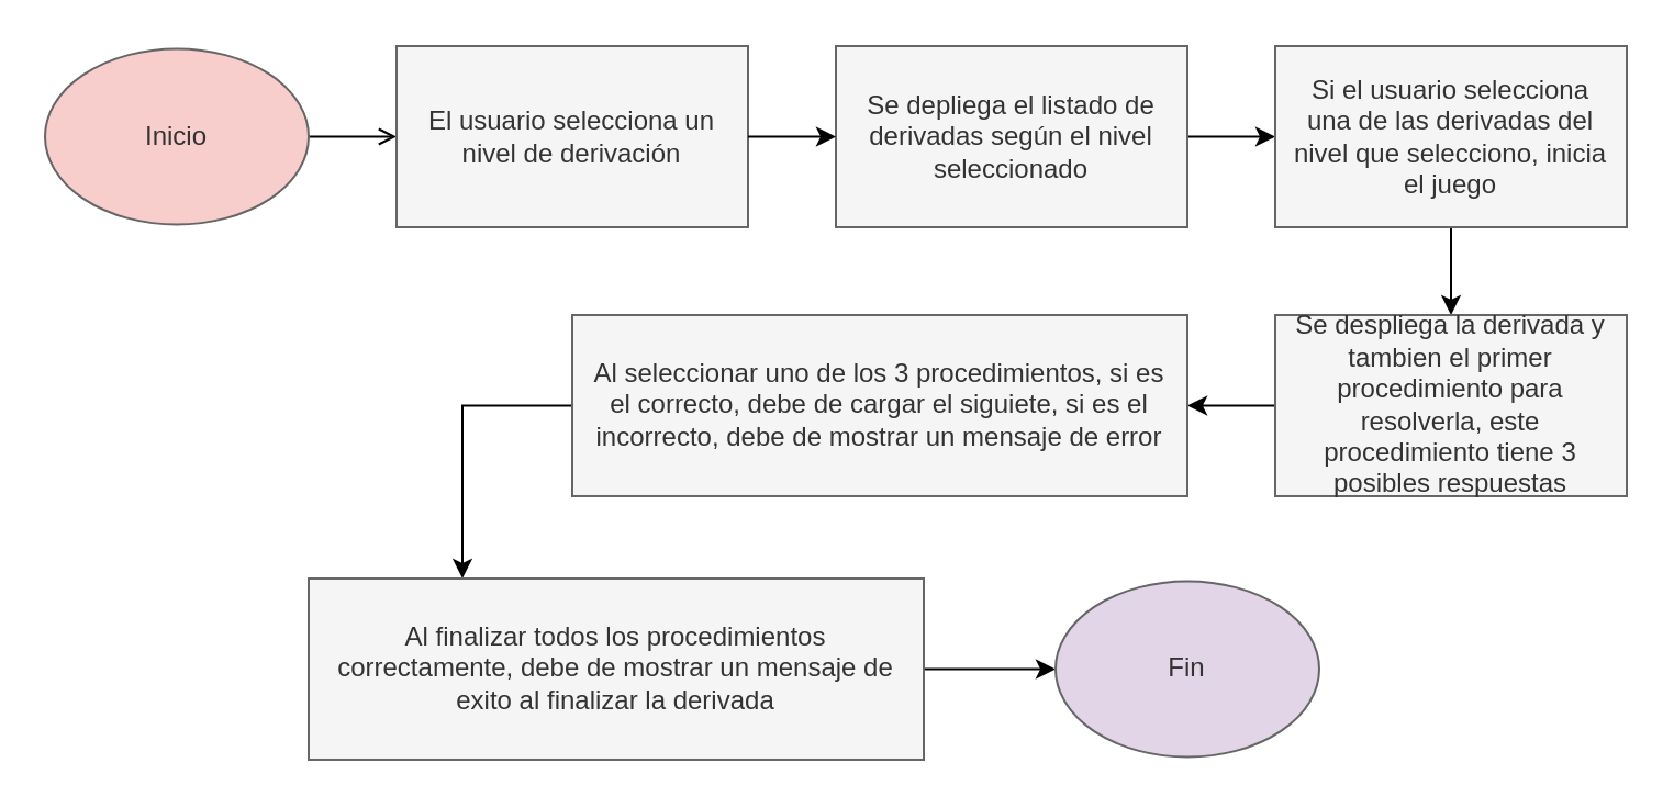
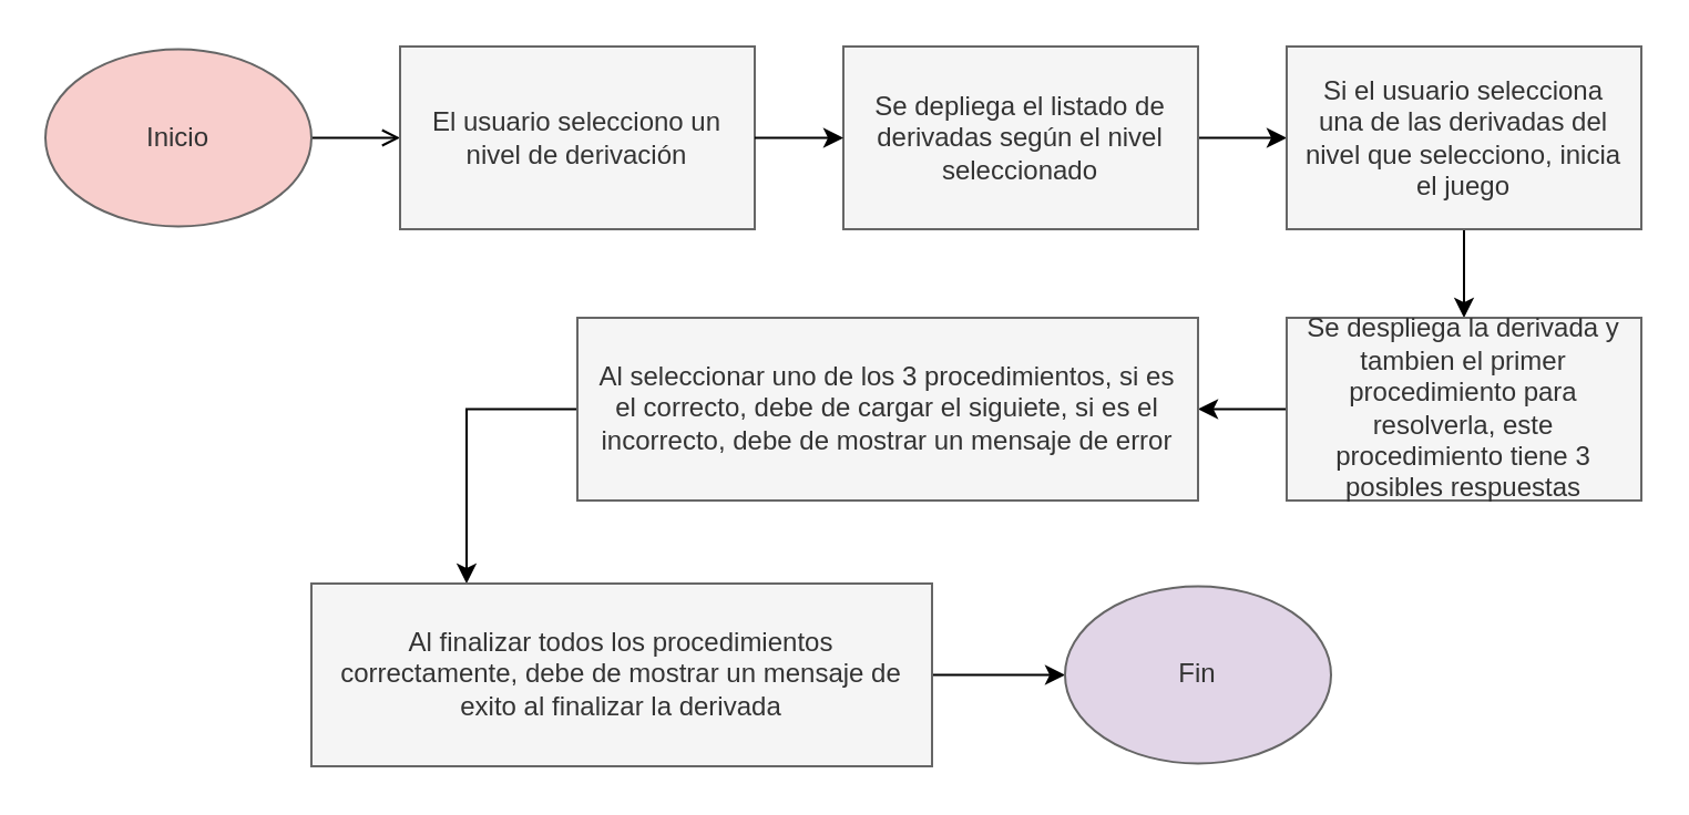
  <mxCell id="0" />
  <mxCell id="1" parent="0" />
  <mxCell id="2" style="edgeStyle=orthogonalEdgeStyle;rounded=0;orthogonalLoop=1;jettySize=auto;html=1;exitX=1;exitY=0.5;exitDx=0;exitDy=0;entryX=0;entryY=0.5;entryDx=0;entryDy=0;endArrow=open;" edge="1" parent="1" source="3" target="4"><mxGeometry relative="1" as="geometry" /></mxCell>
  <mxCell id="3" value="Inicio" style="ellipse;whiteSpace=wrap;html=1;fillColor=#f8cecc;fontColor=#333333;strokeColor=#666666;" vertex="1" parent="1"><mxGeometry x="20" y="21.75" width="120" height="80" as="geometry" /></mxCell>
- <mxCell id="4" value="El usuario selecciona un nivel de derivación" style="text;html=1;align=center;verticalAlign=middle;whiteSpace=wrap;rounded=0;fillColor=#f5f5f5;fontColor=#333333;strokeColor=#666666;" vertex="1" parent="1"><mxGeometry x="180" y="20.5" width="160" height="82.5" as="geometry" /></mxCell>
+ <mxCell id="4" value="El usuario selecciono un nivel de derivación" style="text;html=1;align=center;verticalAlign=middle;whiteSpace=wrap;rounded=0;fillColor=#f5f5f5;fontColor=#333333;strokeColor=#666666;" vertex="1" parent="1"><mxGeometry x="180" y="20.5" width="160" height="82.5" as="geometry" /></mxCell>
  <mxCell id="5" style="edgeStyle=orthogonalEdgeStyle;rounded=0;orthogonalLoop=1;jettySize=auto;html=1;exitX=1;exitY=0.5;exitDx=0;exitDy=0;entryX=0;entryY=0.5;entryDx=0;entryDy=0;" edge="1" parent="1" source="6" target="9"><mxGeometry relative="1" as="geometry" /></mxCell>
  <mxCell id="6" value="Se depliega el listado de derivadas según el nivel seleccionado" style="text;html=1;align=center;verticalAlign=middle;whiteSpace=wrap;rounded=0;fillColor=#f5f5f5;fontColor=#333333;strokeColor=#666666;" vertex="1" parent="1"><mxGeometry x="380" y="20.5" width="160" height="82.5" as="geometry" /></mxCell>
  <mxCell id="7" style="edgeStyle=orthogonalEdgeStyle;rounded=0;orthogonalLoop=1;jettySize=auto;html=1;exitX=1;exitY=0.5;exitDx=0;exitDy=0;entryX=0;entryY=0.5;entryDx=0;entryDy=0;" edge="1" parent="1" source="4" target="6"><mxGeometry relative="1" as="geometry" /></mxCell>
  <mxCell id="8" style="edgeStyle=orthogonalEdgeStyle;rounded=0;orthogonalLoop=1;jettySize=auto;html=1;exitX=0.5;exitY=1;exitDx=0;exitDy=0;entryX=0.5;entryY=0;entryDx=0;entryDy=0;" edge="1" parent="1" source="9" target="11"><mxGeometry relative="1" as="geometry" /></mxCell>
  <mxCell id="9" value="Si el usuario selecciona una de las derivadas del nivel que selecciono, inicia el juego" style="text;html=1;align=center;verticalAlign=middle;whiteSpace=wrap;rounded=0;fillColor=#f5f5f5;fontColor=#333333;strokeColor=#666666;spacingTop=0;spacing=8;" vertex="1" parent="1"><mxGeometry x="580" y="20.5" width="160" height="82.5" as="geometry" /></mxCell>
  <mxCell id="10" style="edgeStyle=orthogonalEdgeStyle;rounded=0;orthogonalLoop=1;jettySize=auto;html=1;exitX=0;exitY=0.5;exitDx=0;exitDy=0;entryX=1;entryY=0.5;entryDx=0;entryDy=0;" edge="1" parent="1" source="11" target="13"><mxGeometry relative="1" as="geometry" /></mxCell>
  <mxCell id="11" value="Se despliega la derivada y tambien el primer procedimiento para resolverla, este procedimiento tiene 3 posibles respuestas" style="text;html=1;align=center;verticalAlign=middle;whiteSpace=wrap;rounded=0;fillColor=#f5f5f5;fontColor=#333333;strokeColor=#666666;spacingTop=0;spacing=8;" vertex="1" parent="1"><mxGeometry x="580" y="143" width="160" height="82.5" as="geometry" /></mxCell>
  <mxCell id="12" style="edgeStyle=orthogonalEdgeStyle;rounded=0;orthogonalLoop=1;jettySize=auto;html=1;exitX=0;exitY=0.5;exitDx=0;exitDy=0;entryX=0.25;entryY=0;entryDx=0;entryDy=0;" edge="1" parent="1" source="13" target="15"><mxGeometry relative="1" as="geometry" /></mxCell>
  <mxCell id="13" value="Al seleccionar uno de los 3 procedimientos, si es el correcto, debe de cargar el siguiete, si es el incorrecto, debe de mostrar un mensaje de error" style="text;html=1;align=center;verticalAlign=middle;whiteSpace=wrap;rounded=0;fillColor=#f5f5f5;fontColor=#333333;strokeColor=#666666;spacingTop=0;spacing=8;" vertex="1" parent="1"><mxGeometry x="260" y="143" width="280" height="82.5" as="geometry" /></mxCell>
  <mxCell id="14" style="edgeStyle=orthogonalEdgeStyle;rounded=0;orthogonalLoop=1;jettySize=auto;html=1;exitX=1;exitY=0.5;exitDx=0;exitDy=0;entryX=0;entryY=0.5;entryDx=0;entryDy=0;" edge="1" parent="1" source="15" target="16"><mxGeometry relative="1" as="geometry" /></mxCell>
  <mxCell id="15" value="Al finalizar todos los procedimientos correctamente, debe de mostrar un mensaje de exito al finalizar la derivada" style="text;html=1;align=center;verticalAlign=middle;whiteSpace=wrap;rounded=0;fillColor=#f5f5f5;fontColor=#333333;strokeColor=#666666;spacingTop=0;spacing=8;" vertex="1" parent="1"><mxGeometry x="140" y="263" width="280" height="82.5" as="geometry" /></mxCell>
  <mxCell id="16" value="Fin" style="ellipse;whiteSpace=wrap;html=1;fillColor=#e1d5e7;fontColor=#333333;strokeColor=#666666;" vertex="1" parent="1"><mxGeometry x="480" y="264.25" width="120" height="80" as="geometry" /></mxCell>
